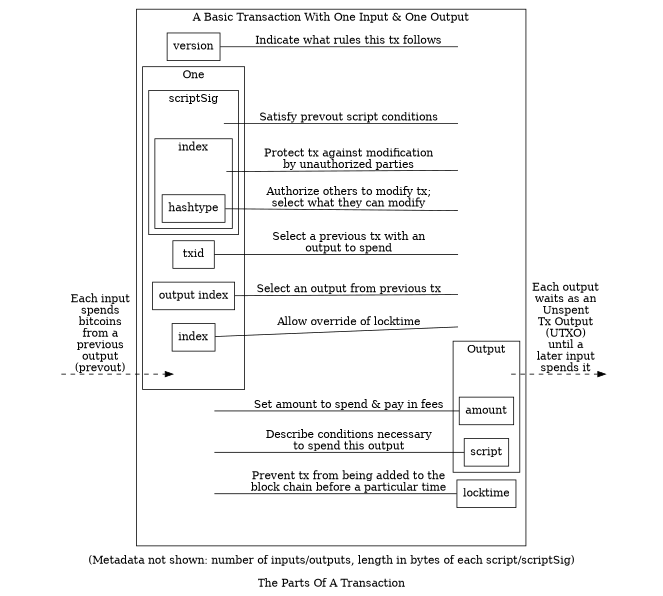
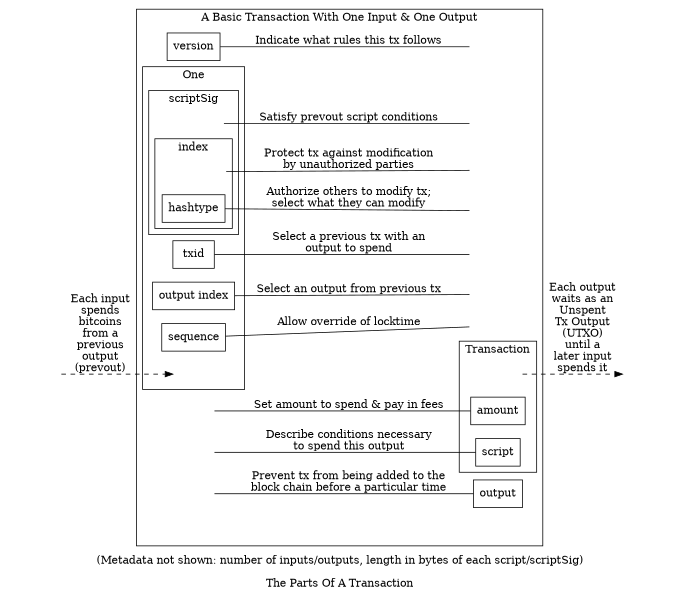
  digraph {
    label="(Metadata not shown: number of inputs/outputs, length in bytes of each script/scriptSig)\n \nThe Parts Of A Transaction"
    nodesep=0.25
    rankdir=LR
    ranksep=0.1
    splines=false
    node [shape=box style=invis]
    edge [dir=none]
    hashtype [style=""]
    signature [height=0 width=0]
    scriptsig [height=0 width=0]
-   sequence [label=index style=""]
+   sequence [style=""]
    n5 [label="output index" style=""]
    txid [style=""]
    input [height=0 width=0]
    output [height=0 width=0]
    amount [style=""]
    script [style=""]
    version [style=""]
    left0
    left1
    left2
    middle1 [height=0 width=0]
    middle2 [height=0 width=0]
    middle3 [height=0 width=0]
    middle4 [height=0 width=0]
    middle5 [height=0 width=0]
    middle6 [height=0 width=0]
    middle7 [height=0 width=0]
    middle0 [height=0 width=0]
-   locktime [style=""]
+   locktime [label=output style=""]
    nextout [height=0 width=0]
    tophelp0 [height=0 width=0]
    prevout [height=0 width=0]
    subgraph cluster_1 {
      label="A Basic Transaction With One Input & One Output"
      version
      left0
      left1
      left2
      middle1
      middle2
      middle3
      middle4
      middle5
      middle6
      middle7
      middle0
      locktime
      subgraph cluster_2 {
        label=One
        sequence
        n5
        txid
        input
        subgraph cluster_3 {
          label=scriptSig
          scriptsig
          subgraph cluster_4 {
            label=index
            hashtype
            signature
          }
        }
      }
      subgraph cluster_5 {
-       label=Output
+       label=Transaction
        output
        amount
        script
      }
    }
    hashtype -> middle6 [label="Authorize others to modify tx;\nselect what they can modify"]
    signature -> middle5 [label="Protect tx against modification\nby unauthorized parties"]
    scriptsig -> middle4 [label="Satisfy prevout script conditions"]
    sequence -> middle3 [label="Allow override of locktime"]
    n5 -> middle2 [label="Select an output from previous tx"]
    txid -> middle1 [label="Select a previous tx with an\noutput to spend"]
    output -> nextout [label="Each output\nwaits as an\nUnspent\nTx Output\n(UTXO)\nuntil a\nlater input\nspends it" style=dashed dir=""]
    version -> middle7 [label="Indicate what rules this tx follows"]
    left0 -> amount [label="Set amount to spend & pay in fees"]
    left1 -> script [label="Describe conditions necessary\nto spend this output"]
    left2 -> locktime [label="Prevent tx from being added to the\nblock chain before a particular time"]
    tophelp0 -> version [style=invis dir=""]
    prevout -> input [label="Each input\nspends\nbitcoins\nfrom a\nprevious\noutput\n(prevout)" style=dashed dir=""]
  }
